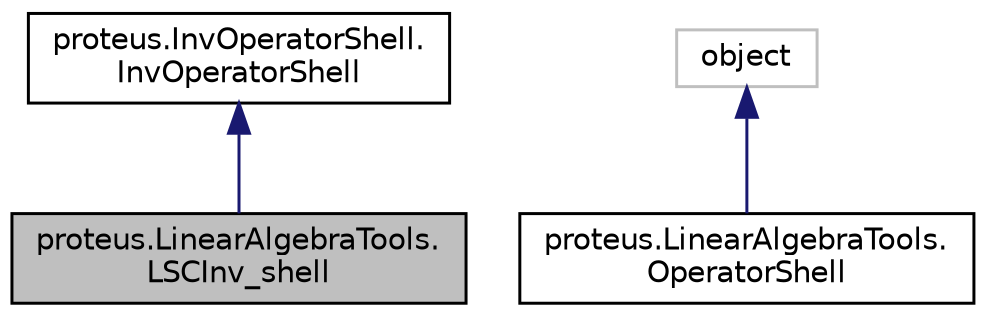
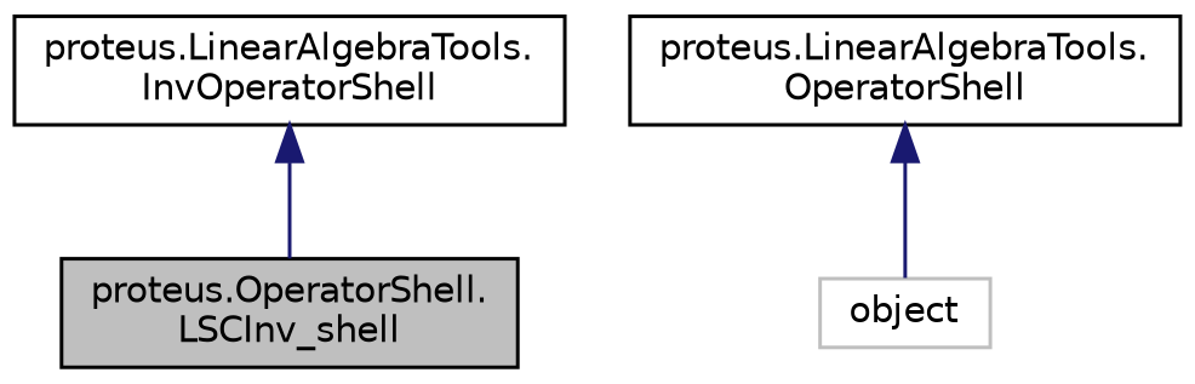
  digraph {
    node [color=black fillcolor=white fontname=Helvetica fontsize=10 shape=record style=filled]
    edge [color=midnightblue dir=back fontname=Helvetica fontsize=10 labelfontname=Helvetica labelfontsize=10 style=solid]
-   n1 [fillcolor=grey75 fontcolor=black height=0.2 label="proteus.LinearAlgebraTools.\lLSCInv_shell" width=0.4]
-   n2 [height=0.2 label="proteus.InvOperatorShell.\lInvOperatorShell" width=0.4]
+   n1 [fillcolor=grey75 fontcolor=black height=0.2 label="proteus.OperatorShell.\lLSCInv_shell" width=0.4]
+   n2 [height=0.2 label="proteus.LinearAlgebraTools.\lInvOperatorShell" width=0.4]
    n3 [height=0.2 label="proteus.LinearAlgebraTools.\lOperatorShell" width=0.4]
    n4 [color=grey75 height=0.2 label=object width=0.4]
    n2 -> n1
-   n4 -> n3
+   n3 -> n4
  }
